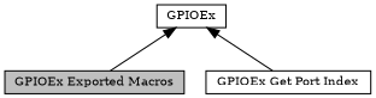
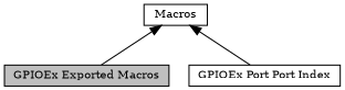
  digraph {
    fontname="DejaVu Serif"
    rankdir=TB
    node [color=black fillcolor=white fontname="DejaVu Serif" fontsize=10 shape=box style=filled]
    edge [dir=back fontname="DejaVu Serif" fontsize=10 labelfontname=Helvetica labelfontsize=10 shape=plaintext style=solid]
-   n1 [height=0.2 label=GPIOEx width=0.4]
+   n1 [height=0.2 label=Macros width=0.4]
    n2 [fillcolor=grey75 fontcolor=black height=0.2 label="GPIOEx Exported Macros" width=0.4]
-   n3 [height=0.2 label="GPIOEx Get Port Index" width=0.4]
+   n3 [height=0.2 label="GPIOEx Port Port Index" width=0.4]
    n1 -> n2
    n1 -> n3
  }
